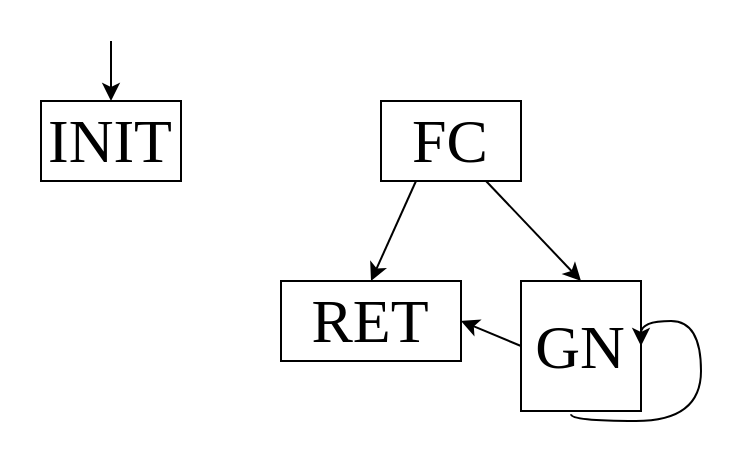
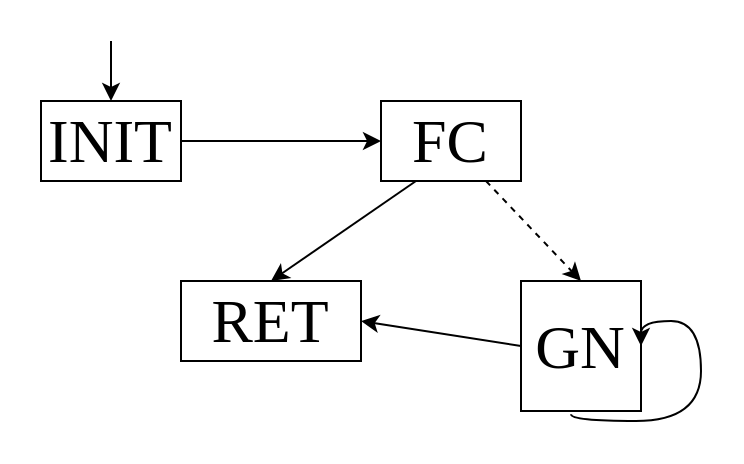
  <mxCell id="0" />
  <mxCell id="1" parent="0" />
  <mxCell id="2" style="edgeStyle=none;rounded=0;orthogonalLoop=1;jettySize=auto;html=1;exitX=0.25;exitY=1;exitDx=0;exitDy=0;entryX=0.5;entryY=0;entryDx=0;entryDy=0;" parent="1" source="4" target="7" edge="1"><mxGeometry relative="1" as="geometry" /></mxCell>
- <mxCell id="3" style="edgeStyle=none;rounded=0;orthogonalLoop=1;jettySize=auto;html=1;exitX=0.75;exitY=1;exitDx=0;exitDy=0;entryX=0.5;entryY=0;entryDx=0;entryDy=0;" parent="1" source="4" target="6" edge="1"><mxGeometry relative="1" as="geometry" /></mxCell>
+ <mxCell id="3" style="edgeStyle=none;rounded=0;orthogonalLoop=1;jettySize=auto;html=1;exitX=0.75;exitY=1;exitDx=0;exitDy=0;entryX=0.5;entryY=0;entryDx=0;entryDy=0;dashed=1;" parent="1" source="4" target="6" edge="1"><mxGeometry relative="1" as="geometry" /></mxCell>
  <mxCell id="4" value="FC" style="rounded=0;whiteSpace=wrap;html=1;fontFamily=Times New Roman;fontSize=31;" parent="1" vertex="1"><mxGeometry x="190" y="50" width="70" height="40" as="geometry" /></mxCell>
  <mxCell id="5" style="edgeStyle=none;rounded=0;orthogonalLoop=1;jettySize=auto;html=1;exitX=0;exitY=0.5;exitDx=0;exitDy=0;entryX=1;entryY=0.5;entryDx=0;entryDy=0;" parent="1" source="6" target="7" edge="1"><mxGeometry relative="1" as="geometry" /></mxCell>
  <mxCell id="6" value="GN" style="rounded=0;whiteSpace=wrap;html=1;fontFamily=Times New Roman;fontSize=31;" parent="1" vertex="1"><mxGeometry x="260" y="140" width="60" height="65" as="geometry" /></mxCell>
- <mxCell id="7" value="RET" style="rounded=0;whiteSpace=wrap;html=1;fontFamily=Times New Roman;fontSize=31;" parent="1" vertex="1"><mxGeometry x="140" y="140" width="90" height="40" as="geometry" /></mxCell>
+ <mxCell id="7" value="RET" style="rounded=0;whiteSpace=wrap;html=1;fontFamily=Times New Roman;fontSize=31;" parent="1" vertex="1"><mxGeometry x="90" y="140" width="90" height="40" as="geometry" /></mxCell>
  <mxCell id="8" value="" style="endArrow=classic;html=1;exitX=0.417;exitY=1.025;exitDx=0;exitDy=0;exitPerimeter=0;edgeStyle=orthogonalEdgeStyle;curved=1;entryX=1;entryY=0.5;entryDx=0;entryDy=0;" parent="1" source="6" target="6" edge="1"><mxGeometry width="50" height="50" relative="1" as="geometry"><mxPoint x="250" y="270" as="sourcePoint" /><mxPoint x="340" y="230" as="targetPoint" /><Array as="points"><mxPoint x="285" y="210" /><mxPoint x="350" y="210" /><mxPoint x="350" y="160" /></Array></mxGeometry></mxCell>
+ <mxCell id="9" style="edgeStyle=orthogonalEdgeStyle;rounded=0;orthogonalLoop=1;jettySize=auto;html=1;exitX=1;exitY=0.5;exitDx=0;exitDy=0;entryX=0;entryY=0.5;entryDx=0;entryDy=0;" edge="1" parent="1" source="10" target="4"><mxGeometry relative="1" as="geometry" /></mxCell>
  <mxCell id="10" value="INIT" style="rounded=0;whiteSpace=wrap;html=1;fontFamily=Times New Roman;fontSize=31;" vertex="1" parent="1"><mxGeometry x="20" y="50" width="70" height="40" as="geometry" /></mxCell>
  <mxCell id="11" value="" style="endArrow=classic;html=1;entryX=0.5;entryY=0;entryDx=0;entryDy=0;" edge="1" parent="1" target="10"><mxGeometry width="50" height="50" relative="1" as="geometry"><mxPoint x="55" y="20" as="sourcePoint" /><mxPoint x="235" y="60" as="targetPoint" /></mxGeometry></mxCell>
